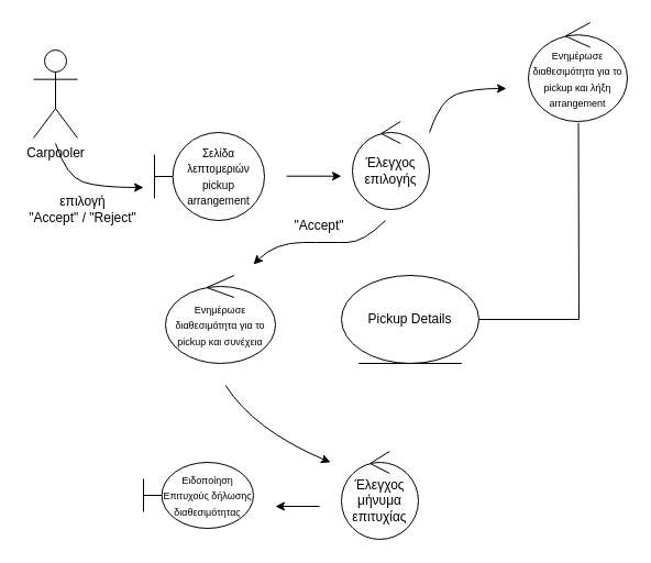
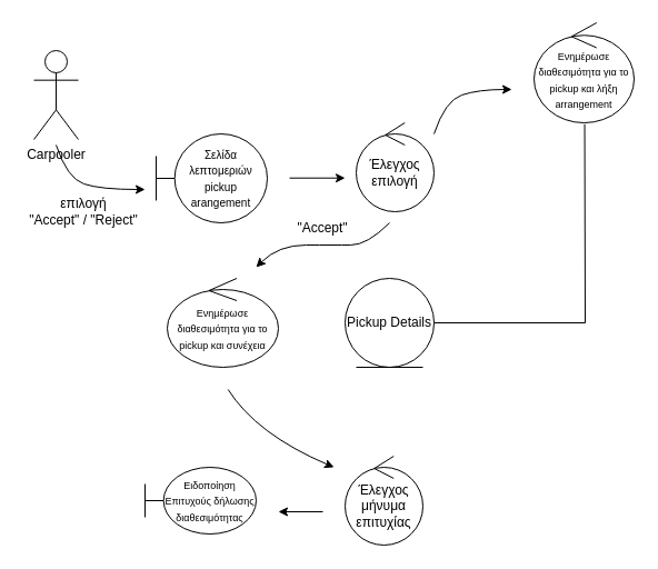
  <mxCell id="0" />
  <mxCell id="1" parent="0" />
  <mxCell id="2" value="Carpooler" style="shape=umlActor;verticalLabelPosition=bottom;verticalAlign=top;html=1;" vertex="1" parent="1"><mxGeometry x="30" y="45" width="40" height="80" as="geometry" /></mxCell>
  <mxCell id="3" value="" style="endArrow=classic;html=1;rounded=0;curved=1;" edge="1" parent="1"><mxGeometry width="50" height="50" relative="1" as="geometry"><mxPoint x="50" y="130" as="sourcePoint" /><mxPoint x="130" y="170" as="targetPoint" /><Array as="points"><mxPoint x="60" y="160" /><mxPoint x="90" y="170" /></Array></mxGeometry></mxCell>
  <mxCell id="4" value="επιλογή &lt;br&gt;&quot;Accept&quot; / &quot;Reject&quot;" style="text;html=1;align=center;verticalAlign=middle;whiteSpace=wrap;rounded=0;" vertex="1" parent="1"><mxGeometry x="20" y="180" width="110" height="20" as="geometry" /></mxCell>
  <mxCell id="5" value="&lt;font style=&quot;font-size: 9px;&quot;&gt;Ενημέρωσε διαθεσιμότητα για το pickup και συνέχεια&lt;/font&gt;" style="ellipse;shape=umlControl;whiteSpace=wrap;html=1;" vertex="1" parent="1"><mxGeometry x="150" y="250" width="100" height="80" as="geometry" /></mxCell>
- <mxCell id="6" value="Pickup Details" style="ellipse;shape=umlEntity;whiteSpace=wrap;html=1;" vertex="1" parent="1"><mxGeometry x="310" y="250" width="125" height="80" as="geometry" /></mxCell>
+ <mxCell id="6" value="Pickup Details" style="ellipse;shape=umlEntity;whiteSpace=wrap;html=1;" vertex="1" parent="1"><mxGeometry x="310" y="250" width="80" height="80" as="geometry" /></mxCell>
  <mxCell id="7" value="" style="endArrow=classic;html=1;rounded=0;curved=1;" edge="1" parent="1"><mxGeometry width="50" height="50" relative="1" as="geometry"><mxPoint x="204.71" y="350" as="sourcePoint" /><mxPoint x="300" y="420" as="targetPoint" /><Array as="points"><mxPoint x="230" y="390" /></Array></mxGeometry></mxCell>
  <mxCell id="8" value="Έλεγχος μήνυμα επιτυχίας" style="ellipse;shape=umlControl;whiteSpace=wrap;html=1;" vertex="1" parent="1"><mxGeometry x="310" y="410" width="70" height="80" as="geometry" /></mxCell>
  <mxCell id="9" value="&lt;font style=&quot;font-size: 9px;&quot;&gt;Ειδοποίηση Επιτυχούς δήλωσης διαθεσιμότητας&lt;/font&gt;" style="shape=umlBoundary;whiteSpace=wrap;html=1;" vertex="1" parent="1"><mxGeometry x="130" y="420" width="100" height="60" as="geometry" /></mxCell>
- <mxCell id="10" value="&lt;font size=&quot;1&quot;&gt;Σελίδα λεπτομεριών pickup arrangement&lt;/font&gt;" style="shape=umlBoundary;whiteSpace=wrap;html=1;" vertex="1" parent="1"><mxGeometry x="140" y="120" width="100" height="80" as="geometry" /></mxCell>
+ <mxCell id="10" value="&lt;font size=&quot;1&quot;&gt;Σελίδα λεπτομεριών pickup arangement&lt;/font&gt;" style="shape=umlBoundary;whiteSpace=wrap;html=1;" vertex="1" parent="1"><mxGeometry x="140" y="120" width="100" height="80" as="geometry" /></mxCell>
  <mxCell id="11" value="" style="endArrow=classic;html=1;rounded=0;" edge="1" parent="1"><mxGeometry width="50" height="50" relative="1" as="geometry"><mxPoint x="260" y="159.71" as="sourcePoint" /><mxPoint x="310" y="159.71" as="targetPoint" /></mxGeometry></mxCell>
- <mxCell id="12" value="Έλεγχος επιλογής" style="ellipse;shape=umlControl;whiteSpace=wrap;html=1;" vertex="1" parent="1"><mxGeometry x="320" y="110" width="70" height="80" as="geometry" /></mxCell>
+ <mxCell id="12" value="Έλεγχος επιλογή" style="ellipse;shape=umlControl;whiteSpace=wrap;html=1;" vertex="1" parent="1"><mxGeometry x="320" y="110" width="70" height="80" as="geometry" /></mxCell>
  <mxCell id="13" value="" style="endArrow=classic;html=1;rounded=0;curved=1;" edge="1" parent="1"><mxGeometry width="50" height="50" relative="1" as="geometry"><mxPoint x="350" y="200" as="sourcePoint" /><mxPoint x="230" y="240" as="targetPoint" /><Array as="points"><mxPoint x="330" y="220" /><mxPoint x="300" y="220" /><mxPoint x="250" y="220" /></Array></mxGeometry></mxCell>
  <mxCell id="14" value="&quot;Accept&quot;" style="text;html=1;align=center;verticalAlign=middle;whiteSpace=wrap;rounded=0;" vertex="1" parent="1"><mxGeometry x="260" y="190" width="60" height="30" as="geometry" /></mxCell>
  <mxCell id="15" value="" style="endArrow=classic;html=1;rounded=0;" edge="1" parent="1"><mxGeometry width="50" height="50" relative="1" as="geometry"><mxPoint x="290" y="460" as="sourcePoint" /><mxPoint x="250" y="460" as="targetPoint" /></mxGeometry></mxCell>
  <mxCell id="16" value="" style="endArrow=classic;html=1;rounded=0;curved=1;" edge="1" parent="1"><mxGeometry width="50" height="50" relative="1" as="geometry"><mxPoint x="390" y="120" as="sourcePoint" /><mxPoint x="460" y="80" as="targetPoint" /><Array as="points"><mxPoint x="400" y="90" /><mxPoint x="430" y="80" /></Array></mxGeometry></mxCell>
  <mxCell id="17" value="&lt;font style=&quot;font-size: 9px;&quot;&gt;Ενημέρωσε διαθεσιμότητα για το pickup και λήξη arrangement&lt;/font&gt;" style="ellipse;shape=umlControl;whiteSpace=wrap;html=1;" vertex="1" parent="1"><mxGeometry x="480" y="20" width="90" height="90" as="geometry" /></mxCell>
  <mxCell id="18" value="" style="endArrow=none;html=1;rounded=0;entryX=0.506;entryY=1.014;entryDx=0;entryDy=0;entryPerimeter=0;exitX=1;exitY=0.5;exitDx=0;exitDy=0;" edge="1" parent="1" source="6" target="17"><mxGeometry width="50" height="50" relative="1" as="geometry"><mxPoint x="525" y="180" as="sourcePoint" /><mxPoint x="570" y="174" as="targetPoint" /><Array as="points"><mxPoint x="526" y="290" /></Array></mxGeometry></mxCell>
